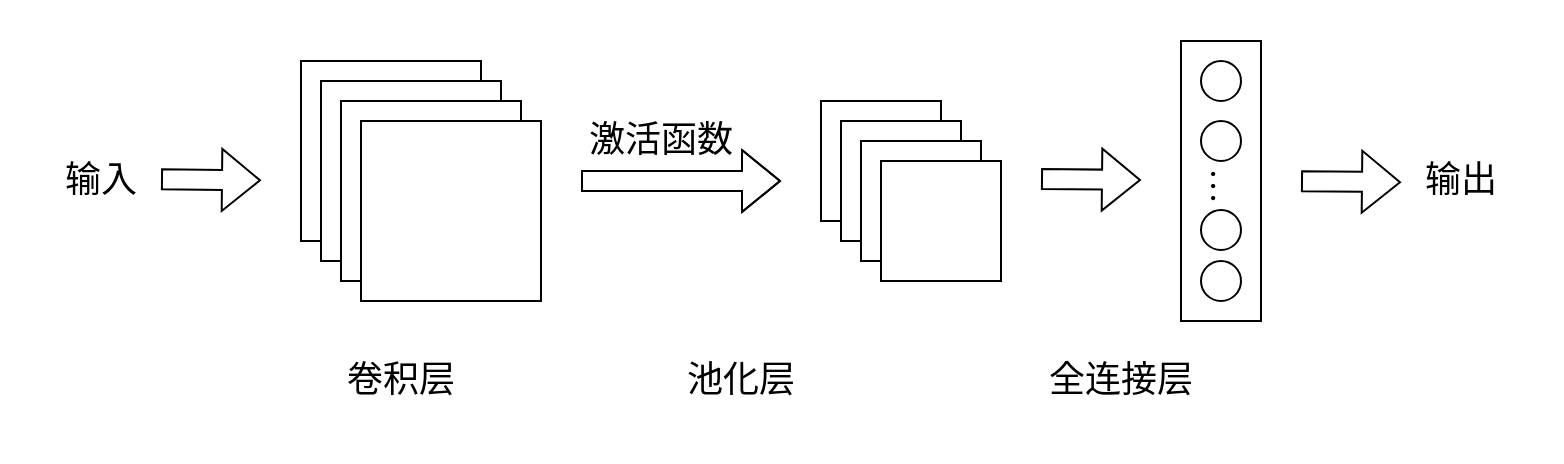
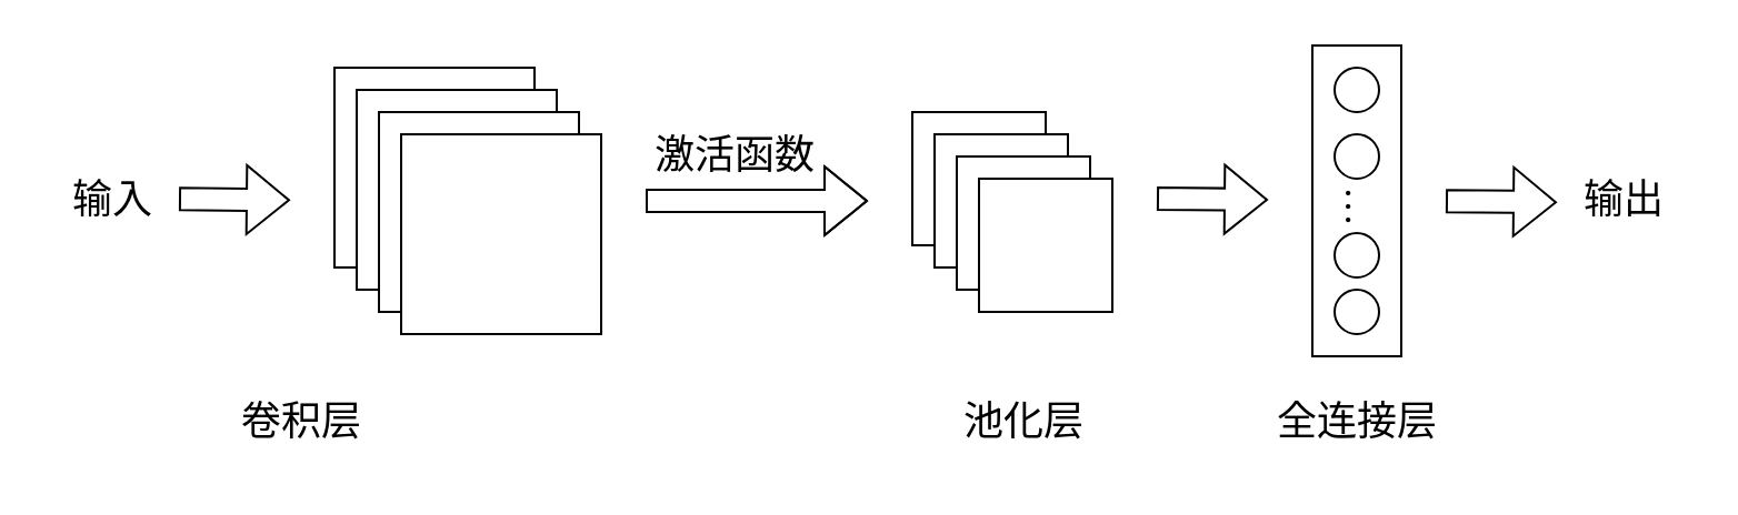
  <mxCell id="0" />
  <mxCell id="1" parent="0" />
  <mxCell id="2" value="" style="rounded=0;whiteSpace=wrap;html=1;" vertex="1" parent="1"><mxGeometry x="150" y="30" width="90" height="90" as="geometry" /></mxCell>
  <mxCell id="3" value="" style="rounded=0;whiteSpace=wrap;html=1;" vertex="1" parent="1"><mxGeometry x="410" y="50" width="60" height="60" as="geometry" /></mxCell>
  <mxCell id="4" value="" style="rounded=0;whiteSpace=wrap;html=1;" vertex="1" parent="1"><mxGeometry x="160" y="40" width="90" height="90" as="geometry" /></mxCell>
  <mxCell id="5" value="" style="rounded=0;whiteSpace=wrap;html=1;" vertex="1" parent="1"><mxGeometry x="170" y="50" width="90" height="90" as="geometry" /></mxCell>
  <mxCell id="6" value="" style="rounded=0;whiteSpace=wrap;html=1;" vertex="1" parent="1"><mxGeometry x="180" y="60" width="90" height="90" as="geometry" /></mxCell>
  <mxCell id="7" value="" style="rounded=0;whiteSpace=wrap;html=1;" vertex="1" parent="1"><mxGeometry x="420" y="60" width="60" height="60" as="geometry" /></mxCell>
  <mxCell id="8" value="" style="rounded=0;whiteSpace=wrap;html=1;" vertex="1" parent="1"><mxGeometry x="430" y="70" width="60" height="60" as="geometry" /></mxCell>
  <mxCell id="9" value="" style="rounded=0;whiteSpace=wrap;html=1;" vertex="1" parent="1"><mxGeometry x="440" y="80" width="60" height="60" as="geometry" /></mxCell>
  <mxCell id="10" value="" style="shape=flexArrow;endArrow=classic;html=1;rounded=0;" edge="1" parent="1"><mxGeometry width="50" height="50" relative="1" as="geometry"><mxPoint x="290" y="90" as="sourcePoint" /><mxPoint x="390" y="90" as="targetPoint" /><Array as="points"><mxPoint x="360" y="90" /></Array></mxGeometry></mxCell>
  <mxCell id="11" value="&lt;font face=&quot;SimSun&quot; style=&quot;font-size: 18px;&quot;&gt;激活函数&lt;/font&gt;" style="text;html=1;align=center;verticalAlign=middle;resizable=0;points=[];autosize=1;strokeColor=none;fillColor=none;" vertex="1" parent="1"><mxGeometry x="280" y="50" width="100" height="40" as="geometry" /></mxCell>
- <mxCell id="12" value="&lt;font face=&quot;SimSun&quot; style=&quot;font-size: 18px;&quot;&gt;卷积层&lt;/font&gt;" style="text;html=1;align=center;verticalAlign=middle;resizable=0;points=[];autosize=1;strokeColor=none;fillColor=none;" vertex="1" parent="1"><mxGeometry x="160" y="170" width="80" height="40" as="geometry" /></mxCell>
- <mxCell id="13" value="&lt;font face=&quot;SimSun&quot; style=&quot;font-size: 18px;&quot;&gt;池化层&lt;/font&gt;" style="text;html=1;align=center;verticalAlign=middle;resizable=0;points=[];autosize=1;strokeColor=none;fillColor=none;" vertex="1" parent="1"><mxGeometry x="330" y="170" width="80" height="40" as="geometry" /></mxCell>
+ <mxCell id="12" value="&lt;font face=&quot;SimSun&quot; style=&quot;font-size: 18px;&quot;&gt;卷积层&lt;/font&gt;" style="text;html=1;align=center;verticalAlign=middle;resizable=0;points=[];autosize=1;strokeColor=none;fillColor=none;" vertex="1" parent="1"><mxGeometry x="95" y="170" width="80" height="40" as="geometry" /></mxCell>
+ <mxCell id="13" value="&lt;font face=&quot;SimSun&quot; style=&quot;font-size: 18px;&quot;&gt;池化层&lt;/font&gt;" style="text;html=1;align=center;verticalAlign=middle;resizable=0;points=[];autosize=1;strokeColor=none;fillColor=none;" vertex="1" parent="1"><mxGeometry x="420" y="170" width="80" height="40" as="geometry" /></mxCell>
  <mxCell id="14" value="" style="shape=flexArrow;endArrow=classic;html=1;rounded=0;" edge="1" parent="1"><mxGeometry width="50" height="50" relative="1" as="geometry"><mxPoint x="520" y="89" as="sourcePoint" /><mxPoint x="570" y="89.5" as="targetPoint" /><Array as="points" /></mxGeometry></mxCell>
  <mxCell id="15" value="" style="rounded=0;whiteSpace=wrap;html=1;" vertex="1" parent="1"><mxGeometry x="590" y="20" width="40" height="140" as="geometry" /></mxCell>
- <mxCell id="16" value="&lt;font face=&quot;SimSun&quot; style=&quot;font-size: 18px;&quot;&gt;全连接层&lt;/font&gt;" style="text;html=1;align=center;verticalAlign=middle;resizable=0;points=[];autosize=1;strokeColor=none;fillColor=none;" vertex="1" parent="1"><mxGeometry x="510" y="170" width="100" height="40" as="geometry" /></mxCell>
+ <mxCell id="16" value="&lt;font face=&quot;SimSun&quot; style=&quot;font-size: 18px;&quot;&gt;全连接层&lt;/font&gt;" style="text;html=1;align=center;verticalAlign=middle;resizable=0;points=[];autosize=1;strokeColor=none;fillColor=none;" vertex="1" parent="1"><mxGeometry x="560" y="170" width="100" height="40" as="geometry" /></mxCell>
  <mxCell id="17" value="" style="ellipse;whiteSpace=wrap;html=1;aspect=fixed;" vertex="1" parent="1"><mxGeometry x="600" y="30" width="20" height="20" as="geometry" /></mxCell>
  <mxCell id="18" value="" style="ellipse;whiteSpace=wrap;html=1;aspect=fixed;" vertex="1" parent="1"><mxGeometry x="600" y="60" width="20" height="20" as="geometry" /></mxCell>
  <mxCell id="19" value="" style="ellipse;whiteSpace=wrap;html=1;aspect=fixed;" vertex="1" parent="1"><mxGeometry x="600" y="130" width="20" height="20" as="geometry" /></mxCell>
  <mxCell id="20" value="" style="ellipse;whiteSpace=wrap;html=1;aspect=fixed;" vertex="1" parent="1"><mxGeometry x="600" y="104.5" width="20" height="20" as="geometry" /></mxCell>
  <mxCell id="21" value="&lt;font face=&quot;SimSun&quot; style=&quot;font-size: 18px;&quot;&gt;…&lt;/font&gt;" style="text;html=1;align=center;verticalAlign=middle;resizable=0;points=[];autosize=1;strokeColor=none;fillColor=none;flipV=1;textDirection=vertical-lr;" vertex="1" parent="1"><mxGeometry x="590" y="90" width="40" height="40" as="geometry" /></mxCell>
  <mxCell id="22" value="" style="shape=flexArrow;endArrow=classic;html=1;rounded=0;" edge="1" parent="1"><mxGeometry width="50" height="50" relative="1" as="geometry"><mxPoint x="650" y="90.08" as="sourcePoint" /><mxPoint x="700" y="90.58" as="targetPoint" /><Array as="points" /></mxGeometry></mxCell>
  <mxCell id="23" value="" style="shape=flexArrow;endArrow=classic;html=1;rounded=0;" edge="1" parent="1"><mxGeometry width="50" height="50" relative="1" as="geometry"><mxPoint x="80" y="89.17" as="sourcePoint" /><mxPoint x="130" y="89.67" as="targetPoint" /><Array as="points" /></mxGeometry></mxCell>
  <mxCell id="24" value="&lt;font face=&quot;SimSun&quot; style=&quot;font-size: 18px;&quot;&gt;输入&lt;/font&gt;" style="text;html=1;align=center;verticalAlign=middle;resizable=0;points=[];autosize=1;strokeColor=none;fillColor=none;" vertex="1" parent="1"><mxGeometry x="20" y="70" width="60" height="40" as="geometry" /></mxCell>
  <mxCell id="25" value="&lt;font face=&quot;SimSun&quot; style=&quot;font-size: 18px;&quot;&gt;输出&lt;/font&gt;" style="text;html=1;align=center;verticalAlign=middle;resizable=0;points=[];autosize=1;strokeColor=none;fillColor=none;" vertex="1" parent="1"><mxGeometry x="700" y="70" width="60" height="40" as="geometry" /></mxCell>
